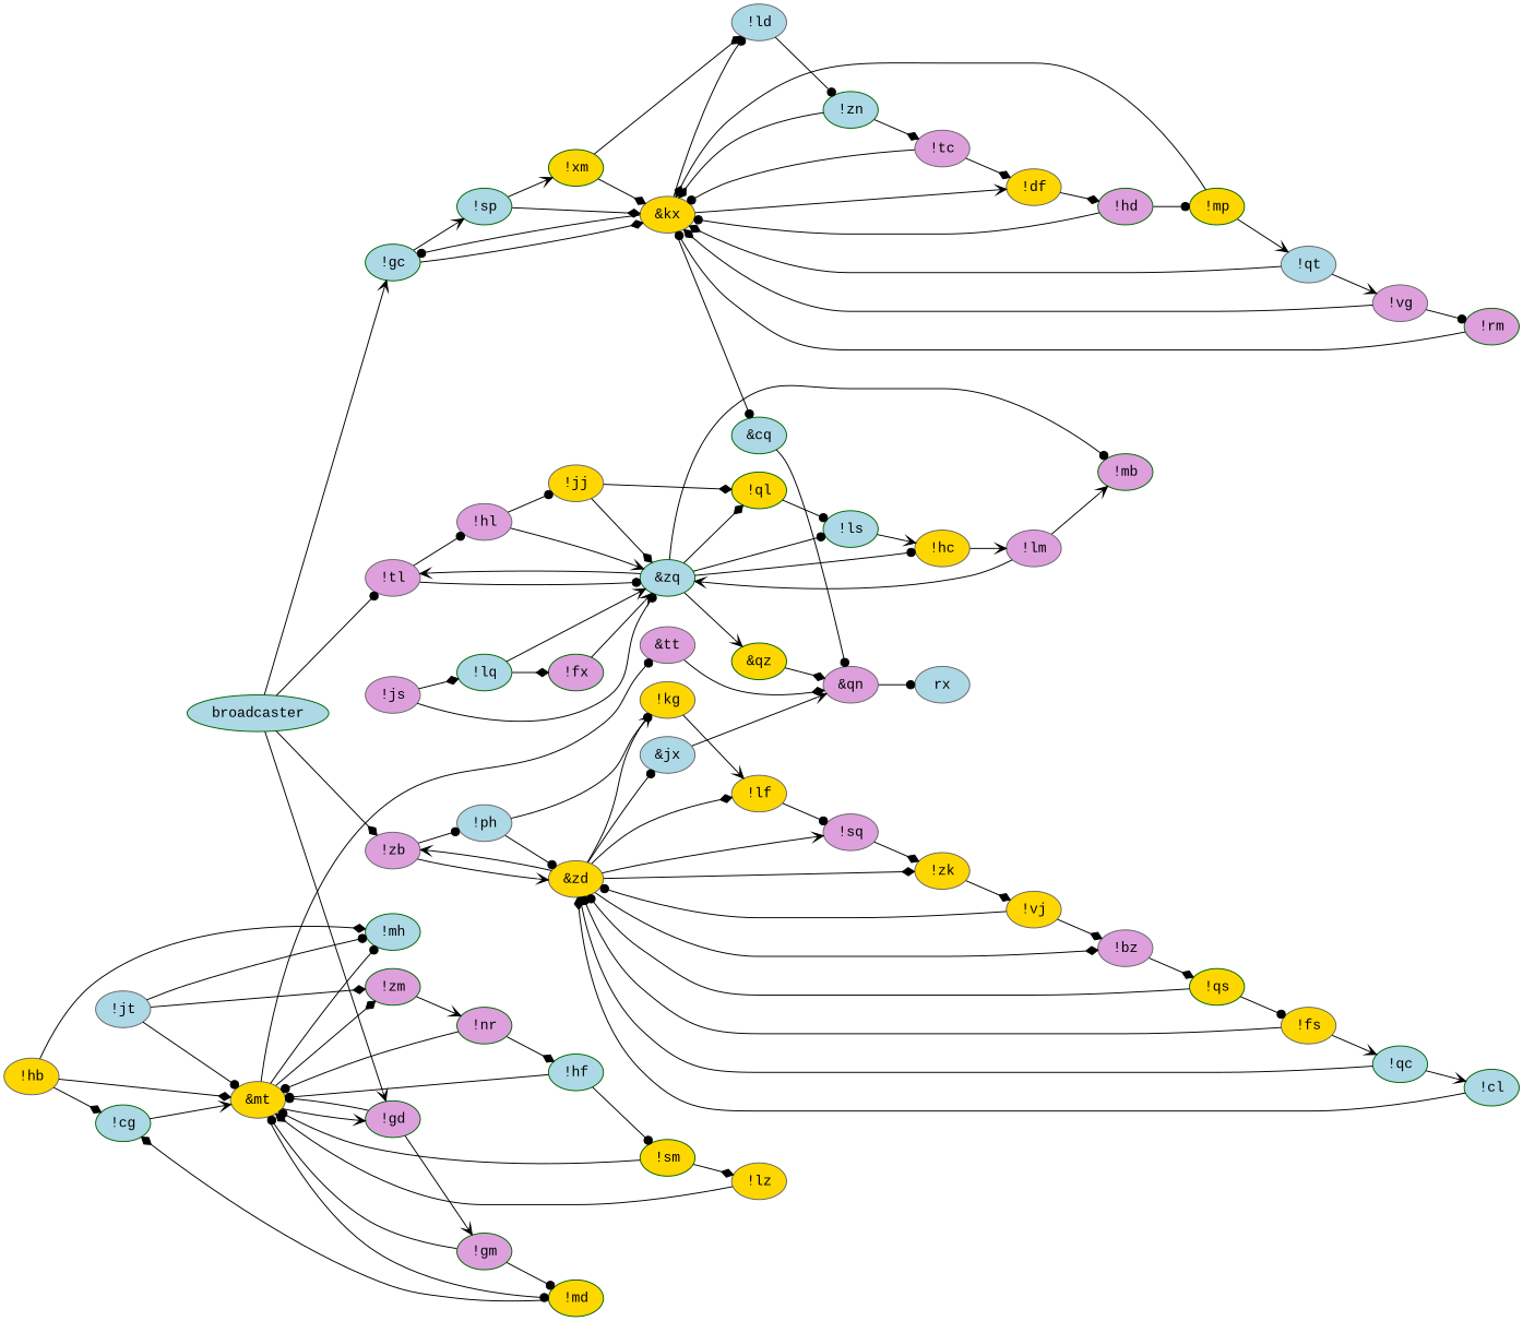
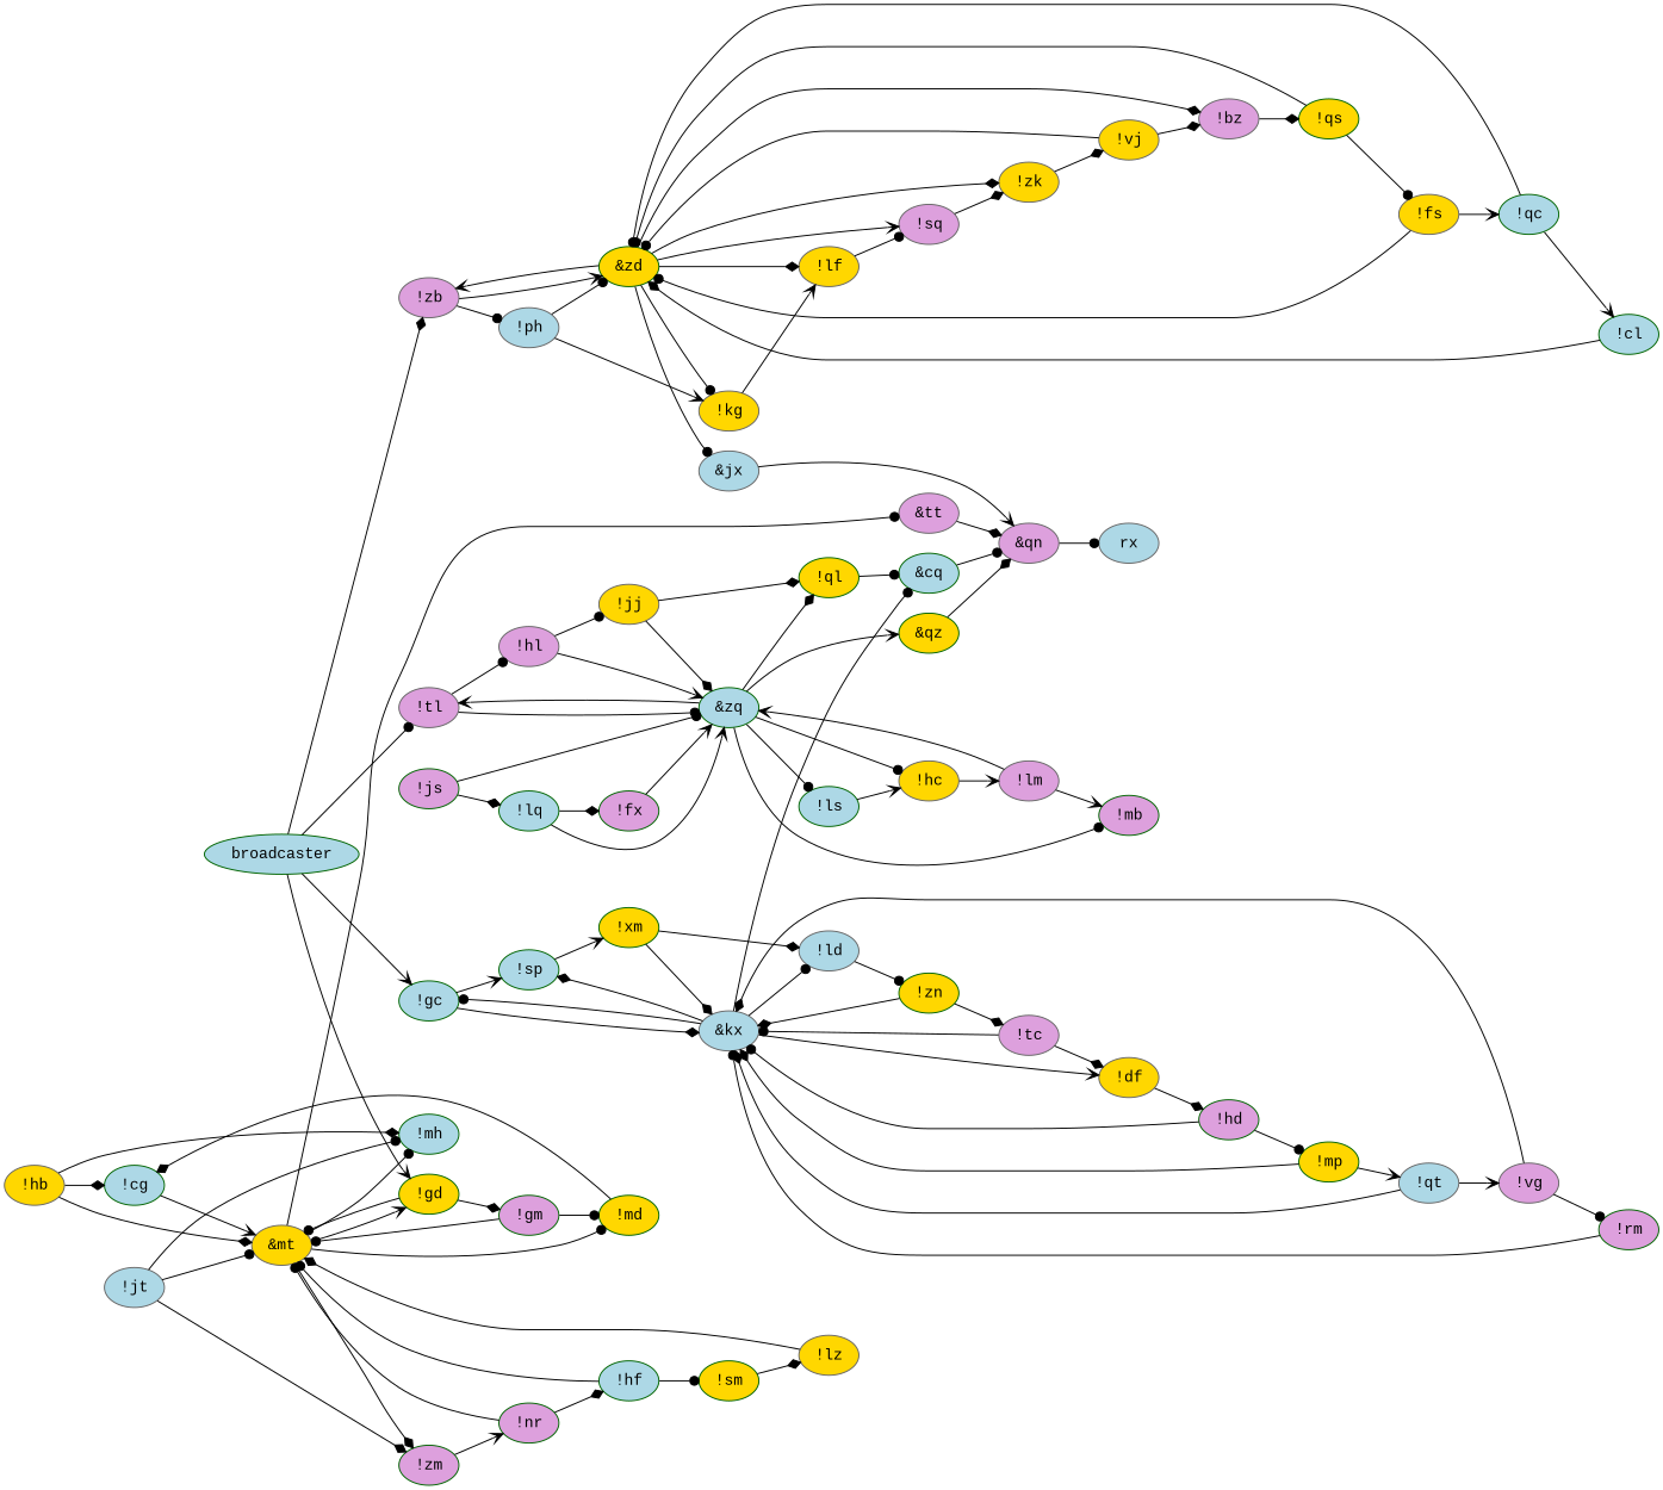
  digraph {
    fontname="Liberation Mono"
    rankdir=LR
    node [color=darkgreen fillcolor=gold fontname="Liberation Mono" style=filled]
    edge [arrowhead=dot fontname="Liberation Mono"]
    "!cg" [fillcolor=lightblue]
    "&mt" [color=gray40]
-   "!gd" [fillcolor=plum]
+   "!gd"
    "!md"
    "!zm" [fillcolor=plum]
    "&tt" [color=gray40 fillcolor=plum]
    "!mh" [fillcolor=lightblue]
    "!hb" [color=gray40]
    "!gm" [fillcolor=plum]
    "!nr" [fillcolor=plum]
    "&qn" [color=gray40 fillcolor=plum]
    "!sp" [fillcolor=lightblue]
    "!xm"
-   "&kx" [color=gray40]
+   "&kx" [color=gray40 fillcolor=lightblue]
    "!ld" [color=gray40 fillcolor=lightblue]
    "!gc" [fillcolor=lightblue]
    "!df" [color=gray40]
    "&cq" [fillcolor=lightblue]
-   "!zn" [fillcolor=lightblue]
+   "!zn"
    "!hf" [fillcolor=lightblue]
    "!sm"
    "!lz" [color=gray40]
    broadcaster [fillcolor=lightblue]
    "!tl" [color=gray40 fillcolor=plum]
    "!zb" [color=gray40 fillcolor=plum]
    "&zq" [fillcolor=lightblue]
    "!hl" [color=gray40 fillcolor=plum]
-   "&zd" [color=gray40]
+   "&zd"
    "!ph" [color=gray40 fillcolor=lightblue]
    "&qz"
    "!ls" [fillcolor=lightblue]
    "!hc" [color=gray40]
    "!mb" [fillcolor=plum]
    "!ql"
    "!jj" [color=gray40]
    "!bz" [color=gray40 fillcolor=plum]
    "!kg" [color=gray40]
    "!lf" [color=gray40]
    "!sq" [color=gray40 fillcolor=plum]
    "!zk" [color=gray40]
    "&jx" [color=gray40 fillcolor=lightblue]
    rx [color=gray40 fillcolor=lightblue]
    "!hd" [fillcolor=plum]
    "!mp"
    "!qt" [color=gray40 fillcolor=lightblue]
    "!vg" [color=gray40 fillcolor=plum]
    "!rm" [fillcolor=plum]
    "!lm" [color=gray40 fillcolor=plum]
    "!lq" [fillcolor=lightblue]
    "!fx" [fillcolor=plum]
    "!qs"
    "!vj" [color=gray40]
    "!fs" [color=gray40]
    "!tc" [color=gray40 fillcolor=plum]
    "!jt" [color=gray40 fillcolor=lightblue]
    "!cl" [fillcolor=lightblue]
-   "!js" [color=gray40 fillcolor=plum]
+   "!js" [fillcolor=plum]
    "!qc" [fillcolor=lightblue]
    "!cg" -> "&mt" [arrowhead=vee]
    "&mt" -> "!gd" [arrowhead=vee]
    "&mt" -> "!md"
    "&mt" -> "!zm" [arrowhead=diamond]
    "&mt" -> "&tt"
    "&mt" -> "!mh"
    "!gd" -> "&mt"
-   "!gd" -> "!gm" [arrowhead=vee]
+   "!gd" -> "!gm" [arrowhead=diamond]
    "!md" -> "!cg" [arrowhead=diamond]
    "!zm" -> "!nr" [arrowhead=vee]
    "&tt" -> "&qn" [arrowhead=diamond]
    "!hb" -> "!cg" [arrowhead=diamond]
    "!hb" -> "&mt" [arrowhead=diamond]
    "!hb" -> "!mh" [arrowhead=diamond]
    "!gm" -> "&mt"
    "!gm" -> "!md"
    "!nr" -> "&mt"
    "!nr" -> "!hf" [arrowhead=diamond]
    "&qn" -> rx
    "!sp" -> "!xm" [arrowhead=vee]
    "!xm" -> "&kx" [arrowhead=diamond]
    "!xm" -> "!ld" [arrowhead=diamond]
-   "!sp" -> "&kx" [arrowhead=diamond]
+   "&kx" -> "!sp" [arrowhead=diamond]
    "&kx" -> "!ld"
    "&kx" -> "!gc"
    "&kx" -> "!df" [arrowhead=vee]
    "&kx" -> "&cq"
    "!ld" -> "!zn"
    "!gc" -> "!sp" [arrowhead=vee]
    "!gc" -> "&kx" [arrowhead=diamond]
    "!df" -> "!hd" [arrowhead=diamond]
    "&cq" -> "&qn"
    "!zn" -> "&kx" [arrowhead=diamond]
    "!zn" -> "!tc" [arrowhead=diamond]
    "!hf" -> "&mt"
    "!hf" -> "!sm"
-   "!sm" -> "&mt"
    "!sm" -> "!lz" [arrowhead=diamond]
    "!lz" -> "&mt" [arrowhead=diamond]
    broadcaster -> "!gd" [arrowhead=vee]
    broadcaster -> "!gc" [arrowhead=vee]
    broadcaster -> "!tl"
    broadcaster -> "!zb" [arrowhead=diamond]
    "!tl" -> "&zq"
    "!tl" -> "!hl"
    "!zb" -> "&zd" [arrowhead=vee]
    "!zb" -> "!ph"
    "&zq" -> "!tl" [arrowhead=vee]
    "&zq" -> "&qz" [arrowhead=vee]
    "&zq" -> "!ls"
    "&zq" -> "!hc"
    "&zq" -> "!mb"
    "&zq" -> "!ql" [arrowhead=diamond]
    "!hl" -> "&zq" [arrowhead=vee]
    "!hl" -> "!jj"
    "&zd" -> "!zb" [arrowhead=vee]
    "&zd" -> "!bz" [arrowhead=diamond]
    "&zd" -> "!kg"
    "&zd" -> "!lf" [arrowhead=diamond]
    "&zd" -> "!sq" [arrowhead=vee]
    "&zd" -> "!zk" [arrowhead=diamond]
    "&zd" -> "&jx"
    "!ph" -> "&zd"
    "!ph" -> "!kg" [arrowhead=vee]
    "&qz" -> "&qn" [arrowhead=diamond]
    "!ls" -> "!hc" [arrowhead=vee]
    "!hc" -> "!lm" [arrowhead=vee]
-   "!ql" -> "!ls"
+   "!ql" -> "&cq"
    "!jj" -> "&zq" [arrowhead=diamond]
    "!jj" -> "!ql" [arrowhead=diamond]
    "!bz" -> "!qs" [arrowhead=diamond]
    "!kg" -> "!lf" [arrowhead=vee]
    "!lf" -> "!sq"
    "!sq" -> "!zk" [arrowhead=diamond]
    "!zk" -> "!vj" [arrowhead=diamond]
    "&jx" -> "&qn" [arrowhead=vee]
    "!hd" -> "&kx"
    "!hd" -> "!mp"
    "!mp" -> "&kx" [arrowhead=diamond]
    "!mp" -> "!qt" [arrowhead=vee]
    "!qt" -> "&kx" [arrowhead=diamond]
    "!qt" -> "!vg" [arrowhead=vee]
    "!vg" -> "&kx" [arrowhead=diamond]
    "!vg" -> "!rm"
    "!rm" -> "&kx"
    "!lm" -> "&zq" [arrowhead=vee]
    "!lm" -> "!mb" [arrowhead=vee]
    "!lq" -> "&zq" [arrowhead=vee]
    "!lq" -> "!fx" [arrowhead=diamond]
    "!fx" -> "&zq" [arrowhead=vee]
    "!qs" -> "&zd"
    "!qs" -> "!fs"
    "!vj" -> "&zd"
    "!vj" -> "!bz" [arrowhead=diamond]
    "!fs" -> "&zd"
    "!fs" -> "!qc" [arrowhead=vee]
    "!tc" -> "&kx"
    "!tc" -> "!df" [arrowhead=diamond]
    "!jt" -> "&mt"
    "!jt" -> "!zm" [arrowhead=diamond]
    "!jt" -> "!mh"
    "!cl" -> "&zd" [arrowhead=diamond]
    "!js" -> "&zq"
    "!js" -> "!lq" [arrowhead=diamond]
    "!qc" -> "&zd"
    "!qc" -> "!cl" [arrowhead=vee]
  }
